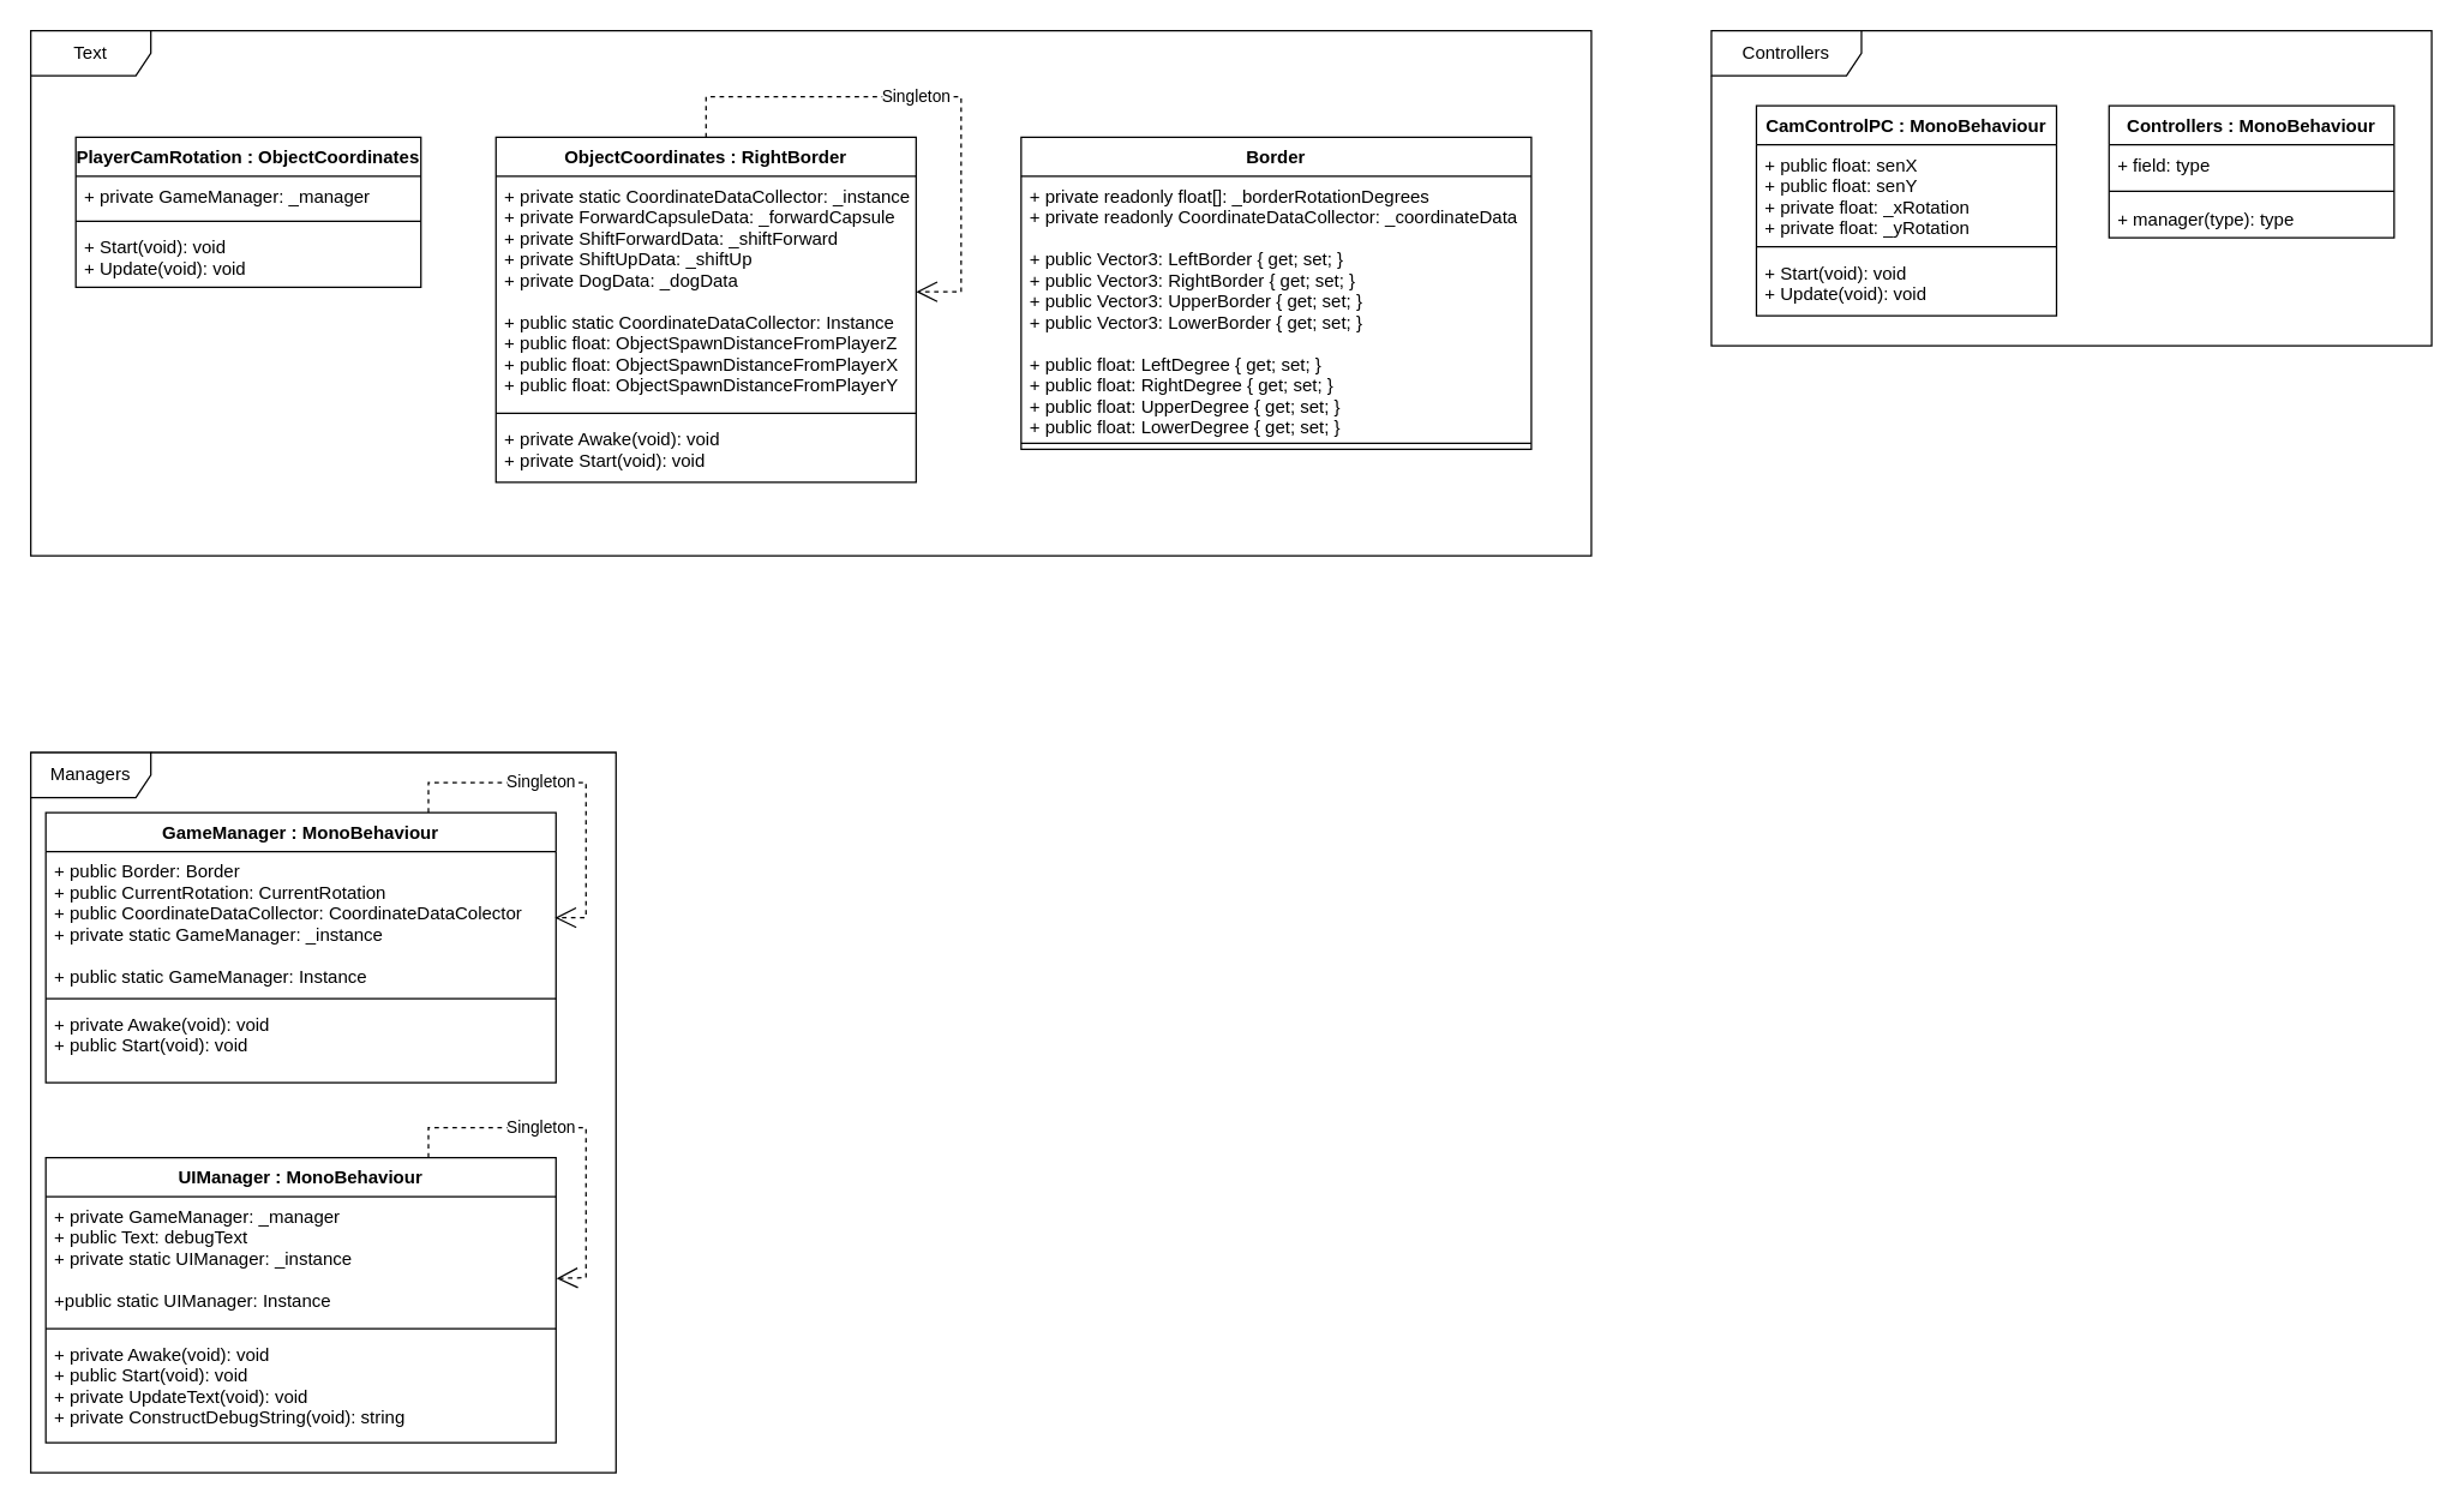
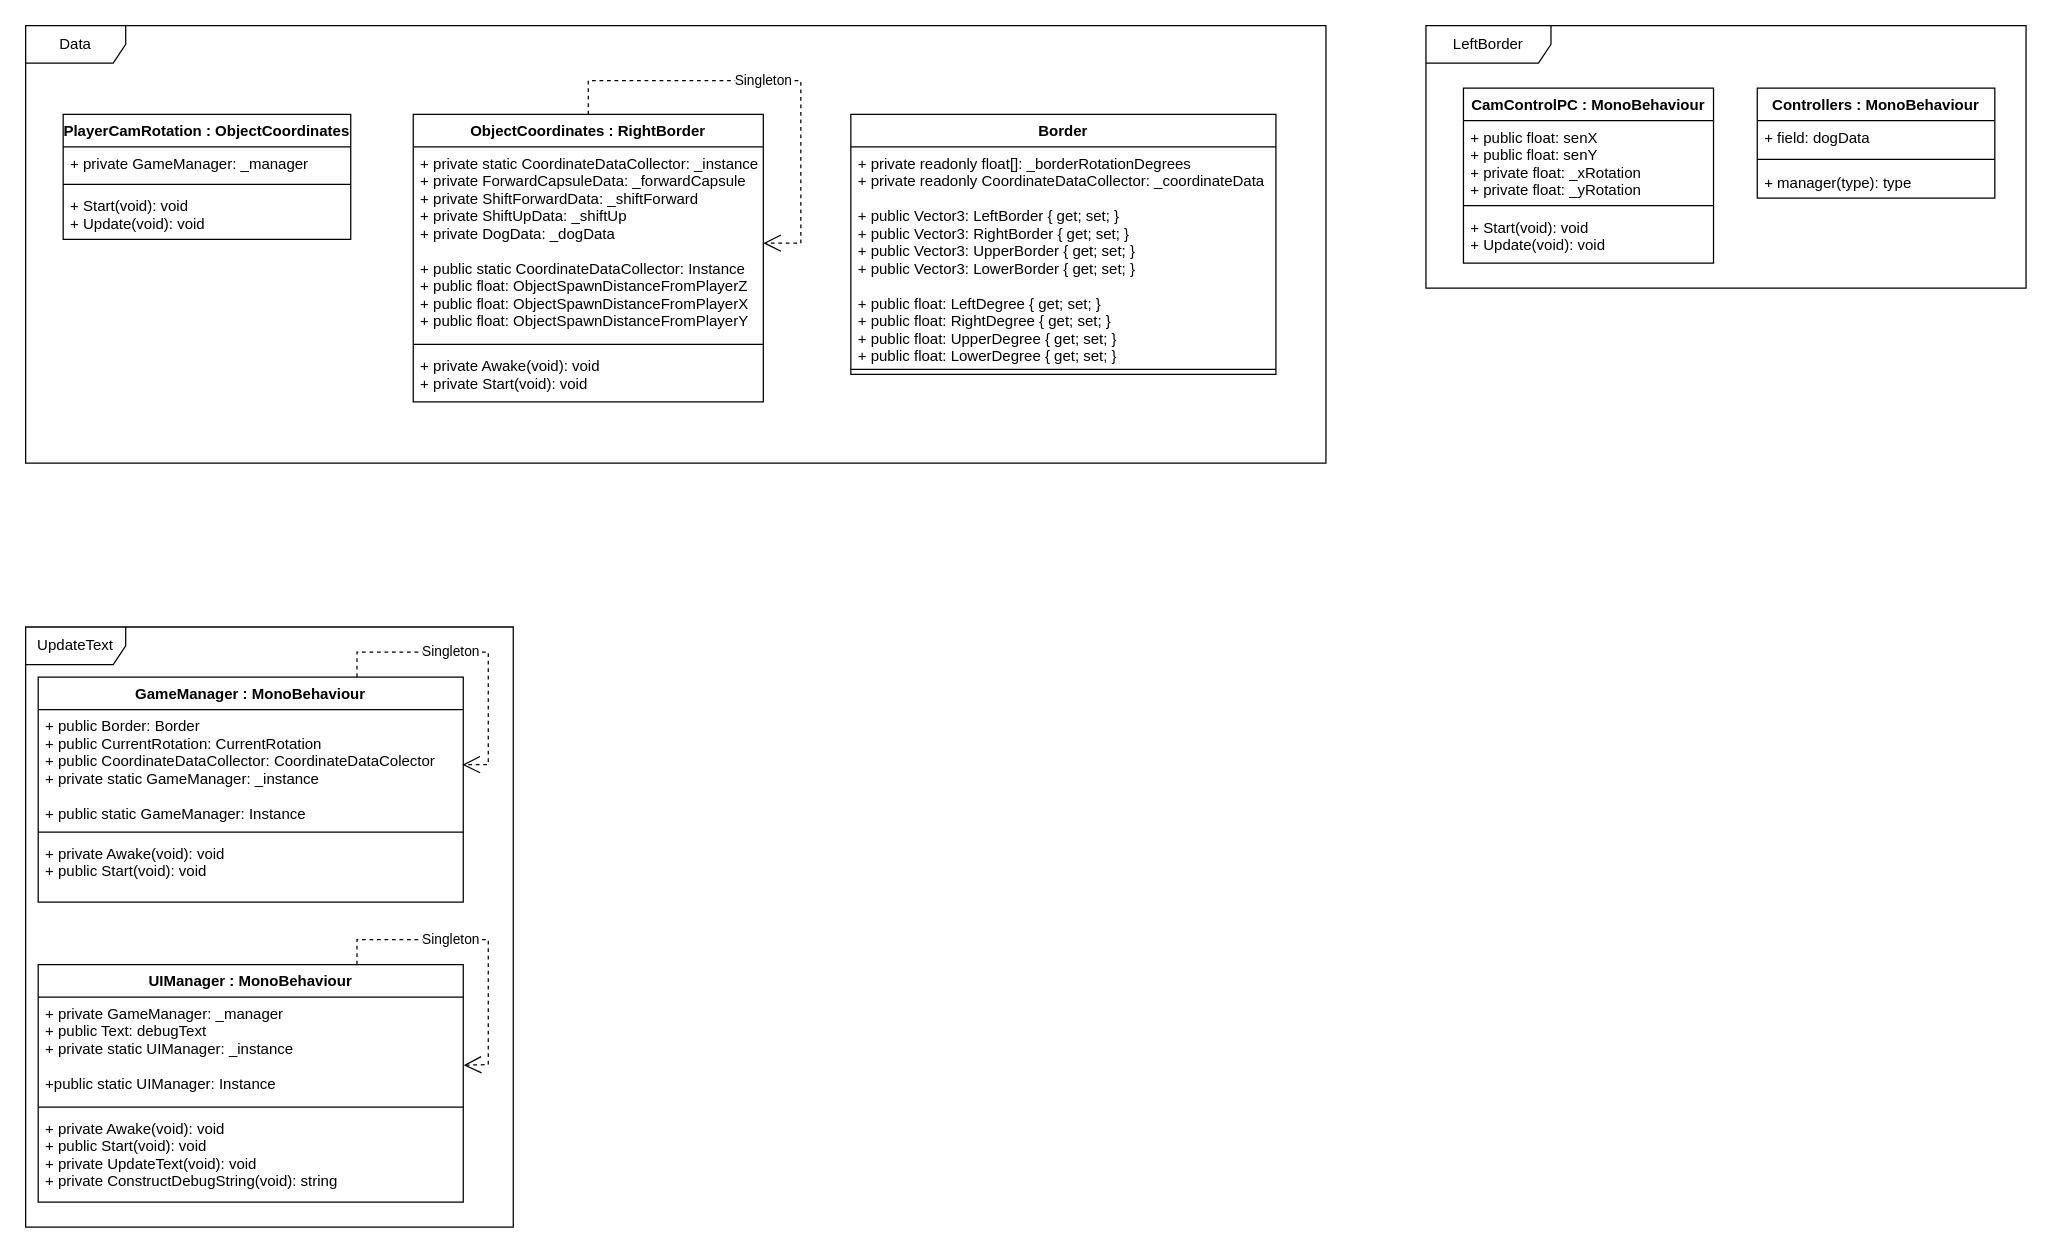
  <mxCell id="0" />
  <mxCell id="1" parent="0" />
- <mxCell id="2" value="Controllers" style="shape=umlFrame;whiteSpace=wrap;html=1;width=100;height=30;" parent="1" vertex="1"><mxGeometry x="1140" y="20" width="480" height="210" as="geometry" /></mxCell>
- <mxCell id="3" value="Managers" style="shape=umlFrame;whiteSpace=wrap;html=1;width=80;height=30;" parent="1" vertex="1"><mxGeometry x="20" y="501" width="390" height="480" as="geometry" /></mxCell>
- <mxCell id="4" value="Text" style="shape=umlFrame;whiteSpace=wrap;html=1;width=80;height=30;" parent="1" vertex="1"><mxGeometry x="20" y="20" width="1040" height="350" as="geometry" /></mxCell>
+ <mxCell id="2" value="LeftBorder" style="shape=umlFrame;whiteSpace=wrap;html=1;width=100;height=30;" parent="1" vertex="1"><mxGeometry x="1140" y="20" width="480" height="210" as="geometry" /></mxCell>
+ <mxCell id="3" value="UpdateText" style="shape=umlFrame;whiteSpace=wrap;html=1;width=80;height=30;" parent="1" vertex="1"><mxGeometry x="20" y="501" width="390" height="480" as="geometry" /></mxCell>
+ <mxCell id="4" value="Data" style="shape=umlFrame;whiteSpace=wrap;html=1;width=80;height=30;" parent="1" vertex="1"><mxGeometry x="20" y="20" width="1040" height="350" as="geometry" /></mxCell>
  <mxCell id="5" value="GameManager : MonoBehaviour" style="swimlane;fontStyle=1;align=center;verticalAlign=top;childLayout=stackLayout;horizontal=1;startSize=26;horizontalStack=0;resizeParent=1;resizeParentMax=0;resizeLast=0;collapsible=1;marginBottom=0;" parent="1" vertex="1"><mxGeometry x="30" y="541" width="340" height="180" as="geometry"><mxRectangle x="20" y="50" width="120" height="30" as="alternateBounds" /></mxGeometry></mxCell>
  <mxCell id="6" value="+ public Border: Border&#10;+ public CurrentRotation: CurrentRotation&#10;+ public CoordinateDataCollector: CoordinateDataColector&#10;+ private static GameManager: _instance&#10;&#10;+ public static GameManager: Instance" style="text;strokeColor=none;fillColor=none;align=left;verticalAlign=top;spacingLeft=4;spacingRight=4;overflow=hidden;rotatable=0;points=[[0,0.5],[1,0.5]];portConstraint=eastwest;" parent="5" vertex="1"><mxGeometry y="26" width="340" height="94" as="geometry" /></mxCell>
  <mxCell id="7" value="Singleton" style="endArrow=open;endSize=12;dashed=1;html=1;rounded=0;exitX=0.75;exitY=0;exitDx=0;exitDy=0;entryX=0.998;entryY=0.47;entryDx=0;entryDy=0;entryPerimeter=0;" parent="5" source="5" target="6" edge="1"><mxGeometry x="-0.194" width="160" relative="1" as="geometry"><mxPoint x="330" y="80" as="sourcePoint" /><mxPoint x="490" y="80" as="targetPoint" /><Array as="points"><mxPoint x="255" y="-20" /><mxPoint x="360" y="-20" /><mxPoint x="360" y="70" /></Array><mxPoint as="offset" /></mxGeometry></mxCell>
  <mxCell id="8" value="" style="line;strokeWidth=1;fillColor=none;align=left;verticalAlign=middle;spacingTop=-1;spacingLeft=3;spacingRight=3;rotatable=0;labelPosition=right;points=[];portConstraint=eastwest;strokeColor=inherit;" parent="5" vertex="1"><mxGeometry y="120" width="340" height="8" as="geometry" /></mxCell>
  <mxCell id="9" value="+ private Awake(void): void&#10;+ public Start(void): void" style="text;strokeColor=none;fillColor=none;align=left;verticalAlign=top;spacingLeft=4;spacingRight=4;overflow=hidden;rotatable=0;points=[[0,0.5],[1,0.5]];portConstraint=eastwest;" parent="5" vertex="1"><mxGeometry y="128" width="340" height="52" as="geometry" /></mxCell>
  <mxCell id="10" value="UIManager : MonoBehaviour" style="swimlane;fontStyle=1;align=center;verticalAlign=top;childLayout=stackLayout;horizontal=1;startSize=26;horizontalStack=0;resizeParent=1;resizeParentMax=0;resizeLast=0;collapsible=1;marginBottom=0;" parent="1" vertex="1"><mxGeometry x="30" y="771" width="340" height="190" as="geometry" /></mxCell>
  <mxCell id="11" value="+ private GameManager: _manager&#10;+ public Text: debugText&#10;+ private static UIManager: _instance&#10;&#10;+public static UIManager: Instance" style="text;strokeColor=none;fillColor=none;align=left;verticalAlign=top;spacingLeft=4;spacingRight=4;overflow=hidden;rotatable=0;points=[[0,0.5],[1,0.5]];portConstraint=eastwest;" parent="10" vertex="1"><mxGeometry y="26" width="340" height="84" as="geometry" /></mxCell>
  <mxCell id="12" value="" style="line;strokeWidth=1;fillColor=none;align=left;verticalAlign=middle;spacingTop=-1;spacingLeft=3;spacingRight=3;rotatable=0;labelPosition=right;points=[];portConstraint=eastwest;strokeColor=inherit;" parent="10" vertex="1"><mxGeometry y="110" width="340" height="8" as="geometry" /></mxCell>
  <mxCell id="13" value="+ private Awake(void): void&#10;+ public Start(void): void&#10;+ private UpdateText(void): void&#10;+ private ConstructDebugString(void): string" style="text;strokeColor=none;fillColor=none;align=left;verticalAlign=top;spacingLeft=4;spacingRight=4;overflow=hidden;rotatable=0;points=[[0,0.5],[1,0.5]];portConstraint=eastwest;" parent="10" vertex="1"><mxGeometry y="118" width="340" height="72" as="geometry" /></mxCell>
  <mxCell id="14" value="Singleton" style="endArrow=open;endSize=12;dashed=1;html=1;rounded=0;exitX=0.75;exitY=0;exitDx=0;exitDy=0;entryX=1.001;entryY=0.649;entryDx=0;entryDy=0;entryPerimeter=0;" parent="10" source="10" target="11" edge="1"><mxGeometry x="-0.223" width="160" relative="1" as="geometry"><mxPoint x="210" y="-30" as="sourcePoint" /><mxPoint x="370" y="-30" as="targetPoint" /><Array as="points"><mxPoint x="255" y="-20" /><mxPoint x="360" y="-20" /><mxPoint x="360" y="80" /></Array><mxPoint as="offset" /></mxGeometry></mxCell>
  <mxCell id="15" value="Border" style="swimlane;fontStyle=1;align=center;verticalAlign=top;childLayout=stackLayout;horizontal=1;startSize=26;horizontalStack=0;resizeParent=1;resizeParentMax=0;resizeLast=0;collapsible=1;marginBottom=0;" parent="1" vertex="1"><mxGeometry x="680" y="91" width="340" height="208" as="geometry" /></mxCell>
  <mxCell id="16" value="+ private readonly float[]: _borderRotationDegrees&#10;+ private readonly CoordinateDataCollector: _coordinateData&#10;&#10;+ public Vector3: LeftBorder { get; set; }&#10;+ public Vector3: RightBorder { get; set; }&#10;+ public Vector3: UpperBorder { get; set; }&#10;+ public Vector3: LowerBorder { get; set; }&#10;&#10;+ public float: LeftDegree { get; set; }&#10;+ public float: RightDegree { get; set; }&#10;+ public float: UpperDegree { get; set; }&#10;+ public float: LowerDegree { get; set; }" style="text;strokeColor=none;fillColor=none;align=left;verticalAlign=top;spacingLeft=4;spacingRight=4;overflow=hidden;rotatable=0;points=[[0,0.5],[1,0.5]];portConstraint=eastwest;" parent="15" vertex="1"><mxGeometry y="26" width="340" height="174" as="geometry" /></mxCell>
  <mxCell id="17" value="" style="line;strokeWidth=1;fillColor=none;align=left;verticalAlign=middle;spacingTop=-1;spacingLeft=3;spacingRight=3;rotatable=0;labelPosition=right;points=[];portConstraint=eastwest;strokeColor=inherit;" parent="15" vertex="1"><mxGeometry y="200" width="340" height="8" as="geometry" /></mxCell>
  <mxCell id="18" value="CamControlPC : MonoBehaviour" style="swimlane;fontStyle=1;align=center;verticalAlign=top;childLayout=stackLayout;horizontal=1;startSize=26;horizontalStack=0;resizeParent=1;resizeParentMax=0;resizeLast=0;collapsible=1;marginBottom=0;" parent="1" vertex="1"><mxGeometry x="1170" y="70" width="200" height="140" as="geometry" /></mxCell>
  <mxCell id="19" value="+ public float: senX&#10;+ public float: senY&#10;+ private float: _xRotation&#10;+ private float: _yRotation" style="text;strokeColor=none;fillColor=none;align=left;verticalAlign=top;spacingLeft=4;spacingRight=4;overflow=hidden;rotatable=0;points=[[0,0.5],[1,0.5]];portConstraint=eastwest;" parent="18" vertex="1"><mxGeometry y="26" width="200" height="64" as="geometry" /></mxCell>
  <mxCell id="20" value="" style="line;strokeWidth=1;fillColor=none;align=left;verticalAlign=middle;spacingTop=-1;spacingLeft=3;spacingRight=3;rotatable=0;labelPosition=right;points=[];portConstraint=eastwest;strokeColor=inherit;" parent="18" vertex="1"><mxGeometry y="90" width="200" height="8" as="geometry" /></mxCell>
  <mxCell id="21" value="+ Start(void): void&#10;+ Update(void): void" style="text;strokeColor=none;fillColor=none;align=left;verticalAlign=top;spacingLeft=4;spacingRight=4;overflow=hidden;rotatable=0;points=[[0,0.5],[1,0.5]];portConstraint=eastwest;" parent="18" vertex="1"><mxGeometry y="98" width="200" height="42" as="geometry" /></mxCell>
  <mxCell id="22" value="Controllers : MonoBehaviour" style="swimlane;fontStyle=1;align=center;verticalAlign=top;childLayout=stackLayout;horizontal=1;startSize=26;horizontalStack=0;resizeParent=1;resizeParentMax=0;resizeLast=0;collapsible=1;marginBottom=0;" parent="1" vertex="1"><mxGeometry x="1405" y="70" width="190" height="88" as="geometry" /></mxCell>
- <mxCell id="23" value="+ field: type" style="text;strokeColor=none;fillColor=none;align=left;verticalAlign=top;spacingLeft=4;spacingRight=4;overflow=hidden;rotatable=0;points=[[0,0.5],[1,0.5]];portConstraint=eastwest;" parent="22" vertex="1"><mxGeometry y="26" width="190" height="26" as="geometry" /></mxCell>
+ <mxCell id="23" value="+ field: dogData" style="text;strokeColor=none;fillColor=none;align=left;verticalAlign=top;spacingLeft=4;spacingRight=4;overflow=hidden;rotatable=0;points=[[0,0.5],[1,0.5]];portConstraint=eastwest;" parent="22" vertex="1"><mxGeometry y="26" width="190" height="26" as="geometry" /></mxCell>
  <mxCell id="24" value="" style="line;strokeWidth=1;fillColor=none;align=left;verticalAlign=middle;spacingTop=-1;spacingLeft=3;spacingRight=3;rotatable=0;labelPosition=right;points=[];portConstraint=eastwest;strokeColor=inherit;" parent="22" vertex="1"><mxGeometry y="52" width="190" height="10" as="geometry" /></mxCell>
  <mxCell id="25" value="+ manager(type): type" style="text;strokeColor=none;fillColor=none;align=left;verticalAlign=top;spacingLeft=4;spacingRight=4;overflow=hidden;rotatable=0;points=[[0,0.5],[1,0.5]];portConstraint=eastwest;" parent="22" vertex="1"><mxGeometry y="62" width="190" height="26" as="geometry" /></mxCell>
  <mxCell id="26" value="ObjectCoordinates : RightBorder" style="swimlane;fontStyle=1;align=center;verticalAlign=top;childLayout=stackLayout;horizontal=1;startSize=26;horizontalStack=0;resizeParent=1;resizeParentMax=0;resizeLast=0;collapsible=1;marginBottom=0;" parent="1" vertex="1"><mxGeometry x="330" y="91" width="280" height="230" as="geometry" /></mxCell>
  <mxCell id="27" value="+ private static CoordinateDataCollector: _instance&#10;+ private ForwardCapsuleData: _forwardCapsule&#10;+ private ShiftForwardData: _shiftForward&#10;+ private ShiftUpData: _shiftUp&#10;+ private DogData: _dogData&#10;&#10;+ public static CoordinateDataCollector: Instance&#10;+ public float: ObjectSpawnDistanceFromPlayerZ&#10;+ public float: ObjectSpawnDistanceFromPlayerX&#10;+ public float: ObjectSpawnDistanceFromPlayerY" style="text;strokeColor=none;fillColor=none;align=left;verticalAlign=top;spacingLeft=4;spacingRight=4;overflow=hidden;rotatable=0;points=[[0,0.5],[1,0.5]];portConstraint=eastwest;" parent="26" vertex="1"><mxGeometry y="26" width="280" height="154" as="geometry" /></mxCell>
  <mxCell id="28" value="" style="line;strokeWidth=1;fillColor=none;align=left;verticalAlign=middle;spacingTop=-1;spacingLeft=3;spacingRight=3;rotatable=0;labelPosition=right;points=[];portConstraint=eastwest;strokeColor=inherit;" parent="26" vertex="1"><mxGeometry y="180" width="280" height="8" as="geometry" /></mxCell>
  <mxCell id="29" value="+ private Awake(void): void&#10;+ private Start(void): void" style="text;strokeColor=none;fillColor=none;align=left;verticalAlign=top;spacingLeft=4;spacingRight=4;overflow=hidden;rotatable=0;points=[[0,0.5],[1,0.5]];portConstraint=eastwest;" parent="26" vertex="1"><mxGeometry y="188" width="280" height="42" as="geometry" /></mxCell>
  <mxCell id="30" value="Singleton" style="endArrow=open;endSize=12;dashed=1;html=1;rounded=0;exitX=0.5;exitY=0;exitDx=0;exitDy=0;entryX=1;entryY=0.5;entryDx=0;entryDy=0;" parent="26" source="26" target="27" edge="1"><mxGeometry x="-0.064" width="160" relative="1" as="geometry"><mxPoint x="140" y="-27" as="sourcePoint" /><mxPoint x="300" y="-27" as="targetPoint" /><Array as="points"><mxPoint x="140" y="-27" /><mxPoint x="310" y="-27" /><mxPoint x="310" y="103" /></Array><mxPoint as="offset" /></mxGeometry></mxCell>
  <mxCell id="31" value="PlayerCamRotation : ObjectCoordinates" style="swimlane;fontStyle=1;align=center;verticalAlign=top;childLayout=stackLayout;horizontal=1;startSize=26;horizontalStack=0;resizeParent=1;resizeParentMax=0;resizeLast=0;collapsible=1;marginBottom=0;" parent="1" vertex="1"><mxGeometry x="50" y="91" width="230" height="100" as="geometry" /></mxCell>
  <mxCell id="32" value="+ private GameManager: _manager" style="text;strokeColor=none;fillColor=none;align=left;verticalAlign=top;spacingLeft=4;spacingRight=4;overflow=hidden;rotatable=0;points=[[0,0.5],[1,0.5]];portConstraint=eastwest;" parent="31" vertex="1"><mxGeometry y="26" width="230" height="26" as="geometry" /></mxCell>
  <mxCell id="33" value="" style="line;strokeWidth=1;fillColor=none;align=left;verticalAlign=middle;spacingTop=-1;spacingLeft=3;spacingRight=3;rotatable=0;labelPosition=right;points=[];portConstraint=eastwest;strokeColor=inherit;" parent="31" vertex="1"><mxGeometry y="52" width="230" height="8" as="geometry" /></mxCell>
  <mxCell id="34" value="+ Start(void): void&#10;+ Update(void): void" style="text;strokeColor=none;fillColor=none;align=left;verticalAlign=top;spacingLeft=4;spacingRight=4;overflow=hidden;rotatable=0;points=[[0,0.5],[1,0.5]];portConstraint=eastwest;" parent="31" vertex="1"><mxGeometry y="60" width="230" height="40" as="geometry" /></mxCell>
